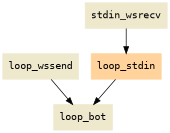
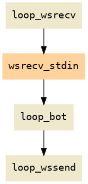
  digraph {
    fontname=monospace
    node [color=cornsilk2 fontname=monospace shape=box style=filled]
    edge [fontname=monospace]
-   loop_stdin [color=burlywood1]
+   loop_stdin [color=burlywood1 label=wsrecv_stdin]
    loop_bot
    loop_wssend
-   loop_wsrecv [label=stdin_wsrecv]
+   loop_wsrecv
    loop_stdin -> loop_bot
-   loop_wssend -> loop_bot
+   loop_bot -> loop_wssend
    loop_wsrecv -> loop_stdin
  }
